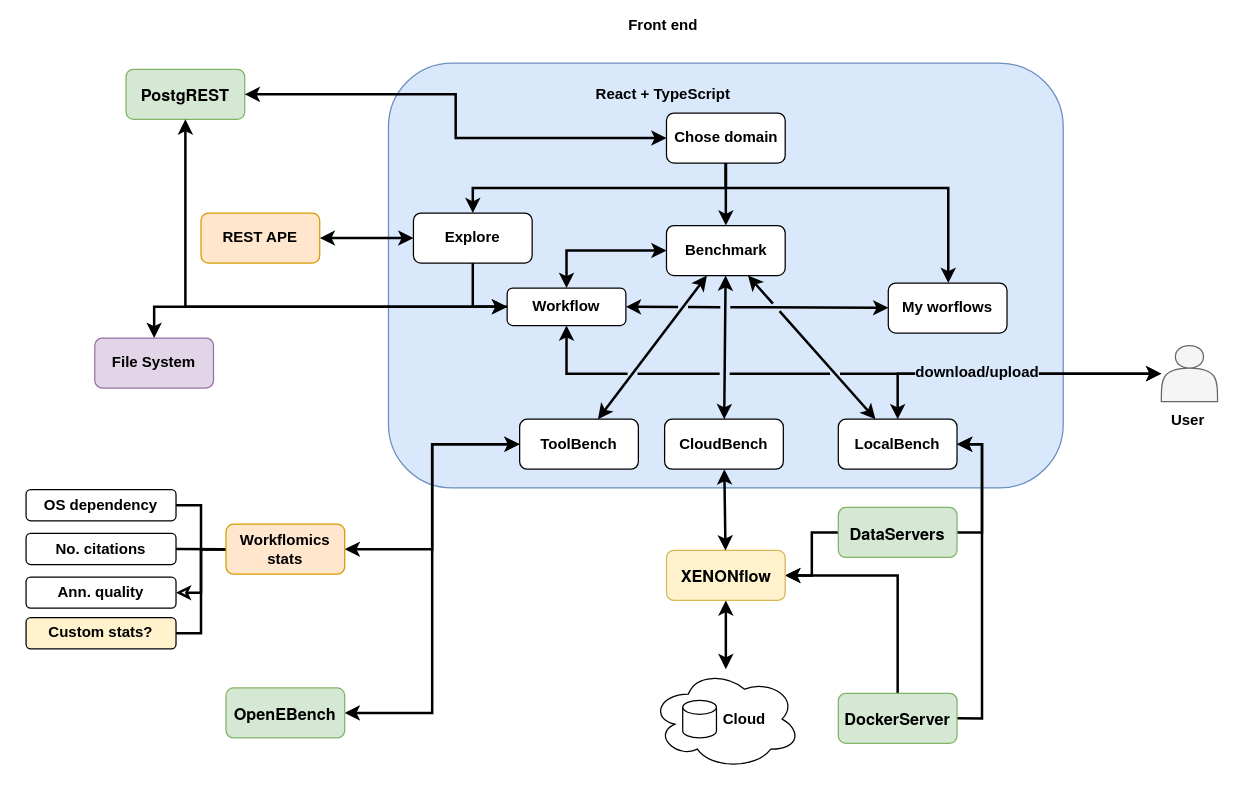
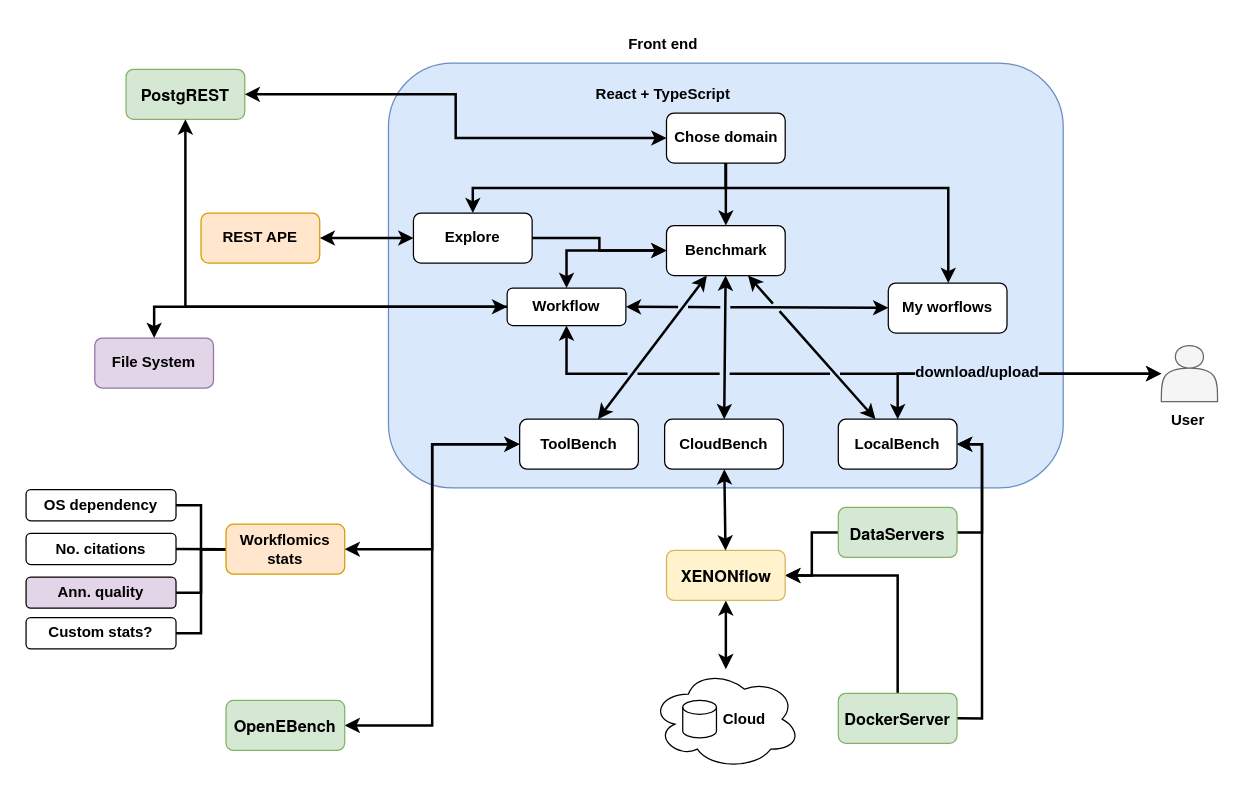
  <mxCell id="0" />
  <mxCell id="1" parent="0" />
  <mxCell id="2" value="" style="rounded=1;whiteSpace=wrap;html=1;fillColor=#dae8fc;strokeColor=#6c8ebf;" vertex="1" parent="1"><mxGeometry x="310" y="50" width="540" height="340" as="geometry" /></mxCell>
- <mxCell id="3" value="Front end" style="text;html=1;strokeColor=none;fillColor=none;align=center;verticalAlign=middle;whiteSpace=wrap;rounded=0;fontStyle=1" vertex="1" parent="1"><mxGeometry x="500" y="5" width="60" height="30" as="geometry" /></mxCell>
+ <mxCell id="3" value="Front end" style="text;html=1;strokeColor=none;fillColor=none;align=center;verticalAlign=middle;whiteSpace=wrap;rounded=0;fontStyle=1" vertex="1" parent="1"><mxGeometry x="500" y="20" width="60" height="30" as="geometry" /></mxCell>
  <mxCell id="4" value="React + TypeScript" style="text;html=1;strokeColor=none;fillColor=none;align=center;verticalAlign=middle;whiteSpace=wrap;rounded=0;fontStyle=1" vertex="1" parent="1"><mxGeometry x="465" y="60" width="130" height="30" as="geometry" /></mxCell>
  <mxCell id="5" style="rounded=0;orthogonalLoop=1;jettySize=auto;html=1;startArrow=classic;startFill=1;endArrow=classic;endFill=1;strokeWidth=2;" edge="1" parent="1" source="7" target="55"><mxGeometry relative="1" as="geometry" /></mxCell>
- <mxCell id="6" style="edgeStyle=orthogonalEdgeStyle;rounded=0;jumpStyle=gap;orthogonalLoop=1;jettySize=auto;html=1;entryX=0;entryY=0.5;entryDx=0;entryDy=0;strokeWidth=2;startArrow=none;startFill=0;endArrow=classic;endFill=1;" edge="1" parent="1" source="7" target="49"><mxGeometry relative="1" as="geometry" /></mxCell>
+ <mxCell id="6" style="edgeStyle=orthogonalEdgeStyle;rounded=0;jumpStyle=gap;orthogonalLoop=1;jettySize=auto;html=1;strokeWidth=2;startArrow=none;startFill=0;endArrow=classic;endFill=1;" edge="1" parent="1" source="7" target="10"><mxGeometry relative="1" as="geometry" /></mxCell>
  <mxCell id="7" value="&lt;span style=&quot;font-weight: 700;&quot;&gt;Explore&lt;/span&gt;" style="rounded=1;whiteSpace=wrap;html=1;" vertex="1" parent="1"><mxGeometry x="330" y="170" width="95" height="40" as="geometry" /></mxCell>
  <mxCell id="8" style="edgeStyle=none;rounded=0;orthogonalLoop=1;jettySize=auto;html=1;strokeWidth=2;startArrow=classic;startFill=1;endArrow=classic;endFill=1;" edge="1" parent="1" source="10" target="25"><mxGeometry relative="1" as="geometry" /></mxCell>
  <mxCell id="9" style="edgeStyle=none;rounded=0;orthogonalLoop=1;jettySize=auto;html=1;strokeWidth=2;startArrow=classic;startFill=1;endArrow=classic;endFill=1;" edge="1" parent="1" source="10" target="32"><mxGeometry relative="1" as="geometry" /></mxCell>
  <mxCell id="10" value="&lt;span style=&quot;font-weight: 700;&quot;&gt;Benchmark&lt;/span&gt;" style="rounded=1;whiteSpace=wrap;html=1;" vertex="1" parent="1"><mxGeometry x="532.5" y="180" width="95" height="40" as="geometry" /></mxCell>
  <mxCell id="11" style="rounded=0;jumpStyle=gap;orthogonalLoop=1;jettySize=auto;html=1;entryX=1;entryY=0.5;entryDx=0;entryDy=0;strokeWidth=2;startArrow=classic;startFill=1;endArrow=classic;endFill=1;" edge="1" parent="1" source="12" target="49"><mxGeometry relative="1" as="geometry" /></mxCell>
  <mxCell id="12" value="&lt;span style=&quot;font-weight: 700;&quot;&gt;My worflows&lt;/span&gt;" style="rounded=1;whiteSpace=wrap;html=1;" vertex="1" parent="1"><mxGeometry x="710" y="226" width="95" height="40" as="geometry" /></mxCell>
  <mxCell id="13" value="&lt;p style=&quot;margin: 0px; font-variant-numeric: normal; font-variant-east-asian: normal; font-stretch: normal; font-size: 13px; line-height: normal; font-family: &amp;quot;Helvetica Neue&amp;quot;; text-align: start;&quot; class=&quot;p1&quot;&gt;&lt;b&gt;PostgREST&lt;/b&gt;&lt;/p&gt;" style="rounded=1;whiteSpace=wrap;html=1;fillColor=#d5e8d4;strokeColor=#82b366;" vertex="1" parent="1"><mxGeometry x="100" y="55" width="95" height="40" as="geometry" /></mxCell>
  <mxCell id="14" value="&lt;span style=&quot;font-weight: 700;&quot;&gt;File System&lt;/span&gt;" style="rounded=1;whiteSpace=wrap;html=1;fillColor=#e1d5e7;strokeColor=#9673a6;" vertex="1" parent="1"><mxGeometry x="75" y="270" width="95" height="40" as="geometry" /></mxCell>
  <mxCell id="15" style="edgeStyle=orthogonalEdgeStyle;rounded=0;orthogonalLoop=1;jettySize=auto;html=1;strokeWidth=2;startArrow=classic;startFill=1;endArrow=none;endFill=0;" edge="1" parent="1" source="18" target="39"><mxGeometry relative="1" as="geometry" /></mxCell>
  <mxCell id="16" style="edgeStyle=none;rounded=0;jumpStyle=gap;orthogonalLoop=1;jettySize=auto;html=1;strokeWidth=2;startArrow=classic;startFill=1;endArrow=classic;endFill=1;" edge="1" parent="1" source="18" target="44"><mxGeometry relative="1" as="geometry" /></mxCell>
  <mxCell id="17" style="edgeStyle=orthogonalEdgeStyle;rounded=0;jumpStyle=gap;orthogonalLoop=1;jettySize=auto;html=1;strokeWidth=2;startArrow=classic;startFill=1;endArrow=none;endFill=0;" edge="1" parent="1" source="18" target="54"><mxGeometry relative="1" as="geometry" /></mxCell>
  <mxCell id="18" value="&lt;p style=&quot;margin: 0px; font-variant-numeric: normal; font-variant-east-asian: normal; font-stretch: normal; font-size: 13px; line-height: normal; font-family: &amp;quot;Helvetica Neue&amp;quot;; text-align: start;&quot; class=&quot;p1&quot;&gt;&lt;b&gt;XENONflow&lt;/b&gt;&lt;/p&gt;" style="rounded=1;whiteSpace=wrap;html=1;fillColor=#fff2cc;strokeColor=#d6b656;fillStyle=auto;" vertex="1" parent="1"><mxGeometry x="532.5" y="440" width="95" height="40" as="geometry" /></mxCell>
  <mxCell id="19" style="edgeStyle=orthogonalEdgeStyle;rounded=0;orthogonalLoop=1;jettySize=auto;html=1;strokeWidth=2;startArrow=classic;startFill=1;endArrow=classic;endFill=1;" edge="1" parent="1" source="23" target="13"><mxGeometry relative="1" as="geometry" /></mxCell>
  <mxCell id="20" style="edgeStyle=orthogonalEdgeStyle;rounded=0;jumpStyle=gap;orthogonalLoop=1;jettySize=auto;html=1;strokeWidth=2;startArrow=none;startFill=0;endArrow=classic;endFill=1;" edge="1" parent="1" source="23" target="10"><mxGeometry relative="1" as="geometry" /></mxCell>
  <mxCell id="21" style="edgeStyle=orthogonalEdgeStyle;rounded=0;jumpStyle=gap;orthogonalLoop=1;jettySize=auto;html=1;strokeWidth=2;startArrow=none;startFill=0;endArrow=classic;endFill=1;exitX=0.5;exitY=1;exitDx=0;exitDy=0;" edge="1" parent="1" source="23" target="12"><mxGeometry relative="1" as="geometry"><Array as="points"><mxPoint x="580" y="150" /><mxPoint x="758" y="150" /></Array></mxGeometry></mxCell>
  <mxCell id="22" style="edgeStyle=orthogonalEdgeStyle;rounded=0;jumpStyle=gap;orthogonalLoop=1;jettySize=auto;html=1;strokeWidth=2;startArrow=none;startFill=0;endArrow=classic;endFill=1;exitX=0.5;exitY=1;exitDx=0;exitDy=0;" edge="1" parent="1" source="23" target="7"><mxGeometry relative="1" as="geometry" /></mxCell>
  <mxCell id="23" value="&lt;span style=&quot;font-weight: 700;&quot;&gt;Chose domain&lt;/span&gt;" style="rounded=1;whiteSpace=wrap;html=1;" vertex="1" parent="1"><mxGeometry x="532.5" y="90" width="95" height="40" as="geometry" /></mxCell>
  <mxCell id="24" style="edgeStyle=none;rounded=0;orthogonalLoop=1;jettySize=auto;html=1;strokeWidth=2;startArrow=classic;startFill=1;endArrow=classic;endFill=1;" edge="1" parent="1" source="25" target="18"><mxGeometry relative="1" as="geometry" /></mxCell>
  <mxCell id="25" value="&lt;b&gt;CloudBench&lt;br&gt;&lt;/b&gt;" style="rounded=1;whiteSpace=wrap;html=1;" vertex="1" parent="1"><mxGeometry x="531" y="335" width="95" height="40" as="geometry" /></mxCell>
  <mxCell id="26" style="edgeStyle=none;rounded=0;orthogonalLoop=1;jettySize=auto;html=1;strokeWidth=2;startArrow=classic;startFill=1;endArrow=classic;endFill=1;jumpStyle=gap;" edge="1" parent="1" source="29" target="10"><mxGeometry relative="1" as="geometry" /></mxCell>
  <mxCell id="27" style="edgeStyle=orthogonalEdgeStyle;rounded=0;jumpStyle=gap;orthogonalLoop=1;jettySize=auto;html=1;entryX=1;entryY=0.5;entryDx=0;entryDy=0;strokeWidth=2;startArrow=classic;startFill=1;endArrow=none;endFill=0;exitX=1;exitY=0.5;exitDx=0;exitDy=0;" edge="1" parent="1" source="29" target="39"><mxGeometry relative="1" as="geometry" /></mxCell>
  <mxCell id="28" style="edgeStyle=orthogonalEdgeStyle;rounded=0;jumpStyle=gap;orthogonalLoop=1;jettySize=auto;html=1;entryX=1;entryY=0.5;entryDx=0;entryDy=0;strokeWidth=2;startArrow=classic;startFill=1;endArrow=none;endFill=0;exitX=1;exitY=0.5;exitDx=0;exitDy=0;" edge="1" parent="1" source="29" target="54"><mxGeometry relative="1" as="geometry" /></mxCell>
  <mxCell id="29" value="&lt;b&gt;LocalBench&lt;br&gt;&lt;/b&gt;" style="rounded=1;whiteSpace=wrap;html=1;" vertex="1" parent="1"><mxGeometry x="670" y="335" width="95" height="40" as="geometry" /></mxCell>
  <mxCell id="30" style="edgeStyle=orthogonalEdgeStyle;rounded=0;jumpStyle=gap;orthogonalLoop=1;jettySize=auto;html=1;entryX=1;entryY=0.5;entryDx=0;entryDy=0;strokeWidth=2;startArrow=classic;startFill=1;endArrow=classic;endFill=1;" edge="1" parent="1" source="32" target="33"><mxGeometry relative="1" as="geometry" /></mxCell>
  <mxCell id="31" style="edgeStyle=orthogonalEdgeStyle;rounded=0;jumpStyle=gap;orthogonalLoop=1;jettySize=auto;html=1;entryX=1;entryY=0.5;entryDx=0;entryDy=0;strokeWidth=2;startArrow=classic;startFill=1;endArrow=classic;endFill=1;" edge="1" parent="1" source="32" target="38"><mxGeometry relative="1" as="geometry" /></mxCell>
  <mxCell id="32" value="&lt;b&gt;ToolBench&lt;br&gt;&lt;/b&gt;" style="rounded=1;whiteSpace=wrap;html=1;" vertex="1" parent="1"><mxGeometry x="415" y="335" width="95" height="40" as="geometry" /></mxCell>
- <mxCell id="33" value="&lt;p style=&quot;margin: 0px; font-variant-numeric: normal; font-variant-east-asian: normal; font-stretch: normal; font-size: 13px; line-height: normal; font-family: &amp;quot;Helvetica Neue&amp;quot;; text-align: start;&quot; class=&quot;p1&quot;&gt;&lt;b&gt;OpenEBench&lt;/b&gt;&lt;/p&gt;" style="rounded=1;whiteSpace=wrap;html=1;fillColor=#d5e8d4;strokeColor=#82b366;" vertex="1" parent="1"><mxGeometry x="180" y="550" width="95" height="40" as="geometry" /></mxCell>
+ <mxCell id="33" value="&lt;p style=&quot;margin: 0px; font-variant-numeric: normal; font-variant-east-asian: normal; font-stretch: normal; font-size: 13px; line-height: normal; font-family: &amp;quot;Helvetica Neue&amp;quot;; text-align: start;&quot; class=&quot;p1&quot;&gt;&lt;b&gt;OpenEBench&lt;/b&gt;&lt;/p&gt;" style="rounded=1;whiteSpace=wrap;html=1;fillColor=#d5e8d4;strokeColor=#82b366;" vertex="1" parent="1"><mxGeometry x="180" y="560" width="95" height="40" as="geometry" /></mxCell>
  <mxCell id="34" style="edgeStyle=orthogonalEdgeStyle;rounded=0;jumpStyle=gap;orthogonalLoop=1;jettySize=auto;html=1;exitX=0;exitY=0.5;exitDx=0;exitDy=0;entryX=1;entryY=0.5;entryDx=0;entryDy=0;strokeWidth=2;startArrow=none;startFill=0;endArrow=none;endFill=0;" edge="1" parent="1" source="38" target="40"><mxGeometry relative="1" as="geometry" /></mxCell>
  <mxCell id="35" style="edgeStyle=orthogonalEdgeStyle;rounded=0;jumpStyle=gap;orthogonalLoop=1;jettySize=auto;html=1;strokeWidth=2;startArrow=none;startFill=0;endArrow=none;endFill=0;" edge="1" parent="1" source="38" target="41"><mxGeometry relative="1" as="geometry" /></mxCell>
- <mxCell id="36" style="edgeStyle=orthogonalEdgeStyle;rounded=0;jumpStyle=gap;orthogonalLoop=1;jettySize=auto;html=1;entryX=1;entryY=0.5;entryDx=0;entryDy=0;strokeWidth=2;startArrow=none;startFill=0;endArrow=classic;endFill=0;" edge="1" parent="1" source="38" target="42"><mxGeometry relative="1" as="geometry" /></mxCell>
+ <mxCell id="36" style="edgeStyle=orthogonalEdgeStyle;rounded=0;jumpStyle=gap;orthogonalLoop=1;jettySize=auto;html=1;entryX=1;entryY=0.5;entryDx=0;entryDy=0;strokeWidth=2;startArrow=none;startFill=0;endArrow=none;endFill=0;" edge="1" parent="1" source="38" target="42"><mxGeometry relative="1" as="geometry" /></mxCell>
  <mxCell id="37" style="edgeStyle=orthogonalEdgeStyle;rounded=0;jumpStyle=gap;orthogonalLoop=1;jettySize=auto;html=1;entryX=1;entryY=0.5;entryDx=0;entryDy=0;strokeWidth=2;startArrow=none;startFill=0;endArrow=none;endFill=0;" edge="1" parent="1" source="38" target="43"><mxGeometry relative="1" as="geometry" /></mxCell>
  <mxCell id="38" value="&lt;b&gt;Workflomics&lt;br&gt;stats&lt;br&gt;&lt;/b&gt;" style="rounded=1;whiteSpace=wrap;html=1;fillColor=#ffe6cc;strokeColor=#d79b00;" vertex="1" parent="1"><mxGeometry x="180" y="419" width="95" height="40" as="geometry" /></mxCell>
  <mxCell id="39" value="&lt;p style=&quot;margin: 0px; font-variant-numeric: normal; font-variant-east-asian: normal; font-stretch: normal; font-size: 13px; line-height: normal; font-family: &amp;quot;Helvetica Neue&amp;quot;; text-align: start;&quot; class=&quot;p1&quot;&gt;&lt;b&gt;DataServers&lt;/b&gt;&lt;/p&gt;" style="rounded=1;whiteSpace=wrap;html=1;fillColor=#d5e8d4;strokeColor=#82b366;" vertex="1" parent="1"><mxGeometry x="670" y="405.62" width="95" height="40" as="geometry" /></mxCell>
  <mxCell id="40" value="&lt;b&gt;OS dependency&lt;br&gt;&lt;/b&gt;" style="rounded=1;whiteSpace=wrap;html=1;" vertex="1" parent="1"><mxGeometry x="20" y="391.25" width="120" height="25" as="geometry" /></mxCell>
  <mxCell id="41" value="&lt;b&gt;No. citations&lt;br&gt;&lt;/b&gt;" style="rounded=1;whiteSpace=wrap;html=1;" vertex="1" parent="1"><mxGeometry x="20" y="426.25" width="120" height="25" as="geometry" /></mxCell>
- <mxCell id="42" value="&lt;b&gt;Ann. quality&lt;br&gt;&lt;/b&gt;" style="rounded=1;whiteSpace=wrap;html=1;" vertex="1" parent="1"><mxGeometry x="20" y="461.25" width="120" height="25" as="geometry" /></mxCell>
- <mxCell id="43" value="&lt;b&gt;Custom stats?&lt;br&gt;&lt;/b&gt;" style="rounded=1;whiteSpace=wrap;html=1;fillColor=#fff2cc;" vertex="1" parent="1"><mxGeometry x="20" y="493.75" width="120" height="25" as="geometry" /></mxCell>
+ <mxCell id="42" value="&lt;b&gt;Ann. quality&lt;br&gt;&lt;/b&gt;" style="rounded=1;whiteSpace=wrap;html=1;fillColor=#e1d5e7;" vertex="1" parent="1"><mxGeometry x="20" y="461.25" width="120" height="25" as="geometry" /></mxCell>
+ <mxCell id="43" value="&lt;b&gt;Custom stats?&lt;br&gt;&lt;/b&gt;" style="rounded=1;whiteSpace=wrap;html=1;" vertex="1" parent="1"><mxGeometry x="20" y="493.75" width="120" height="25" as="geometry" /></mxCell>
  <mxCell id="44" value="&lt;b&gt;&amp;nbsp; &amp;nbsp; &amp;nbsp; &amp;nbsp; &amp;nbsp;Cloud&lt;/b&gt;" style="ellipse;shape=cloud;whiteSpace=wrap;html=1;rounded=1;strokeWidth=1;" vertex="1" parent="1"><mxGeometry x="520" y="535" width="120" height="80" as="geometry" /></mxCell>
  <mxCell id="45" value="" style="shape=cylinder3;whiteSpace=wrap;html=1;boundedLbl=1;backgroundOutline=1;size=5.545;rounded=1;strokeWidth=1;" vertex="1" parent="1"><mxGeometry x="545.5" y="560" width="27" height="30" as="geometry" /></mxCell>
  <mxCell id="46" style="edgeStyle=orthogonalEdgeStyle;rounded=0;jumpStyle=gap;orthogonalLoop=1;jettySize=auto;html=1;strokeWidth=2;startArrow=none;startFill=0;endArrow=classic;endFill=1;" edge="1" parent="1" source="49" target="14"><mxGeometry relative="1" as="geometry" /></mxCell>
  <mxCell id="47" style="edgeStyle=orthogonalEdgeStyle;rounded=0;jumpStyle=gap;orthogonalLoop=1;jettySize=auto;html=1;strokeWidth=2;startArrow=classic;startFill=1;endArrow=classic;endFill=1;" edge="1" parent="1" source="49" target="13"><mxGeometry relative="1" as="geometry" /></mxCell>
  <mxCell id="48" style="edgeStyle=orthogonalEdgeStyle;rounded=0;jumpStyle=gap;orthogonalLoop=1;jettySize=auto;html=1;strokeWidth=2;startArrow=classic;startFill=1;endArrow=classic;endFill=1;exitX=0.5;exitY=0;exitDx=0;exitDy=0;entryX=0;entryY=0.5;entryDx=0;entryDy=0;" edge="1" parent="1" source="49" target="10"><mxGeometry relative="1" as="geometry" /></mxCell>
  <mxCell id="49" value="&lt;span style=&quot;font-weight: 700;&quot;&gt;Workflow&lt;/span&gt;" style="rounded=1;whiteSpace=wrap;html=1;strokeWidth=1;" vertex="1" parent="1"><mxGeometry x="405" y="230" width="95" height="30" as="geometry" /></mxCell>
  <mxCell id="50" style="edgeStyle=orthogonalEdgeStyle;rounded=0;jumpStyle=gap;orthogonalLoop=1;jettySize=auto;html=1;entryX=0.5;entryY=0;entryDx=0;entryDy=0;strokeWidth=2;startArrow=classic;startFill=1;endArrow=classic;endFill=1;" edge="1" parent="1" source="53" target="29"><mxGeometry relative="1" as="geometry" /></mxCell>
  <mxCell id="51" style="edgeStyle=orthogonalEdgeStyle;rounded=0;jumpStyle=gap;orthogonalLoop=1;jettySize=auto;html=1;entryX=0.5;entryY=1;entryDx=0;entryDy=0;strokeWidth=2;startArrow=classic;startFill=1;endArrow=classic;endFill=1;" edge="1" parent="1" source="53" target="49"><mxGeometry relative="1" as="geometry" /></mxCell>
  <mxCell id="52" value="download/upload" style="edgeLabel;align=center;verticalAlign=middle;resizable=0;points=[];fontStyle=1;labelBackgroundColor=#DAE8FC;labelBorderColor=none;html=1;fontSize=12;" vertex="1" connectable="0" parent="51"><mxGeometry x="-0.431" y="-4" relative="1" as="geometry"><mxPoint x="-2" y="3" as="offset" /></mxGeometry></mxCell>
  <mxCell id="53" value="" style="shape=actor;whiteSpace=wrap;html=1;rounded=1;strokeWidth=1;fillColor=#f5f5f5;fontColor=#333333;strokeColor=#666666;" vertex="1" parent="1"><mxGeometry x="928.5" y="276" width="45" height="45" as="geometry" /></mxCell>
  <mxCell id="54" value="&lt;p style=&quot;margin: 0px; font-variant-numeric: normal; font-variant-east-asian: normal; font-stretch: normal; font-size: 13px; line-height: normal; font-family: &amp;quot;Helvetica Neue&amp;quot;; text-align: start;&quot; class=&quot;p1&quot;&gt;&lt;b&gt;DockerServer&lt;/b&gt;&lt;/p&gt;" style="rounded=1;whiteSpace=wrap;html=1;fillColor=#d5e8d4;strokeColor=#82b366;" vertex="1" parent="1"><mxGeometry x="670" y="554.37" width="95" height="40" as="geometry" /></mxCell>
  <mxCell id="55" value="&lt;b&gt;REST APE&lt;/b&gt;" style="rounded=1;whiteSpace=wrap;html=1;fillColor=#ffe6cc;strokeColor=#d79b00;" vertex="1" parent="1"><mxGeometry x="160" y="170" width="95" height="40" as="geometry" /></mxCell>
  <mxCell id="56" value="User" style="text;html=1;strokeColor=none;fillColor=none;align=center;verticalAlign=middle;whiteSpace=wrap;rounded=0;fontStyle=1" vertex="1" parent="1"><mxGeometry x="920" y="335" width="60" as="geometry" /></mxCell>
